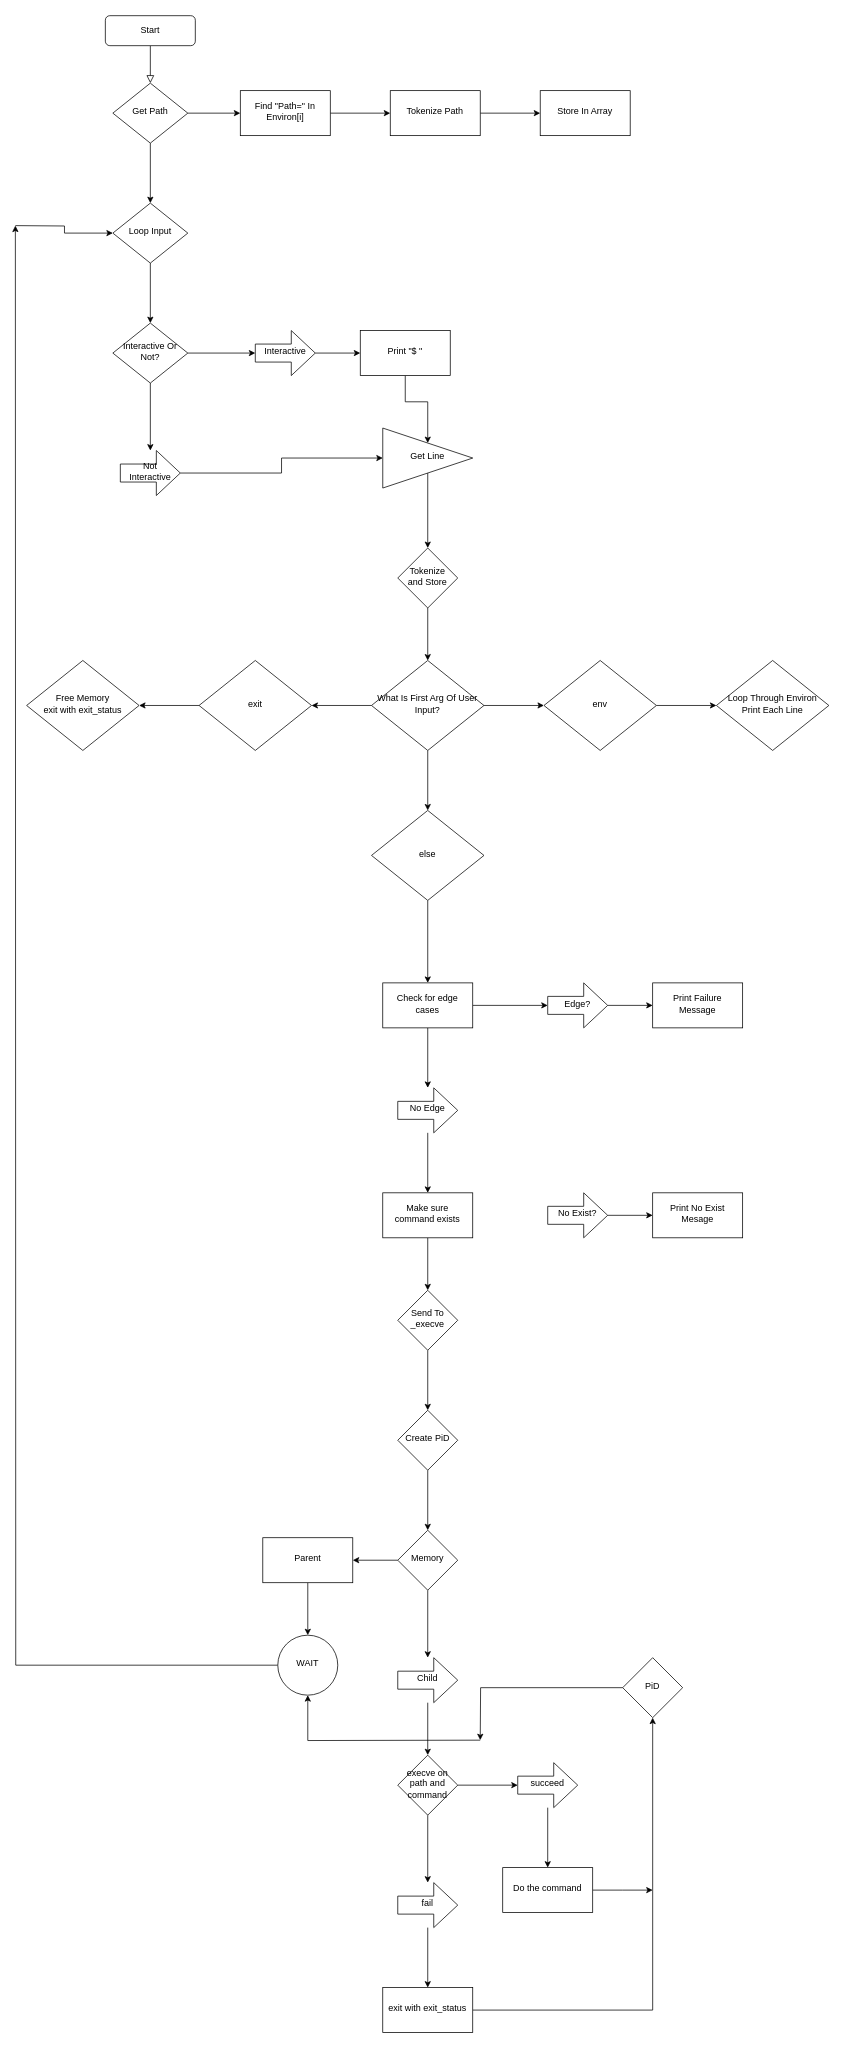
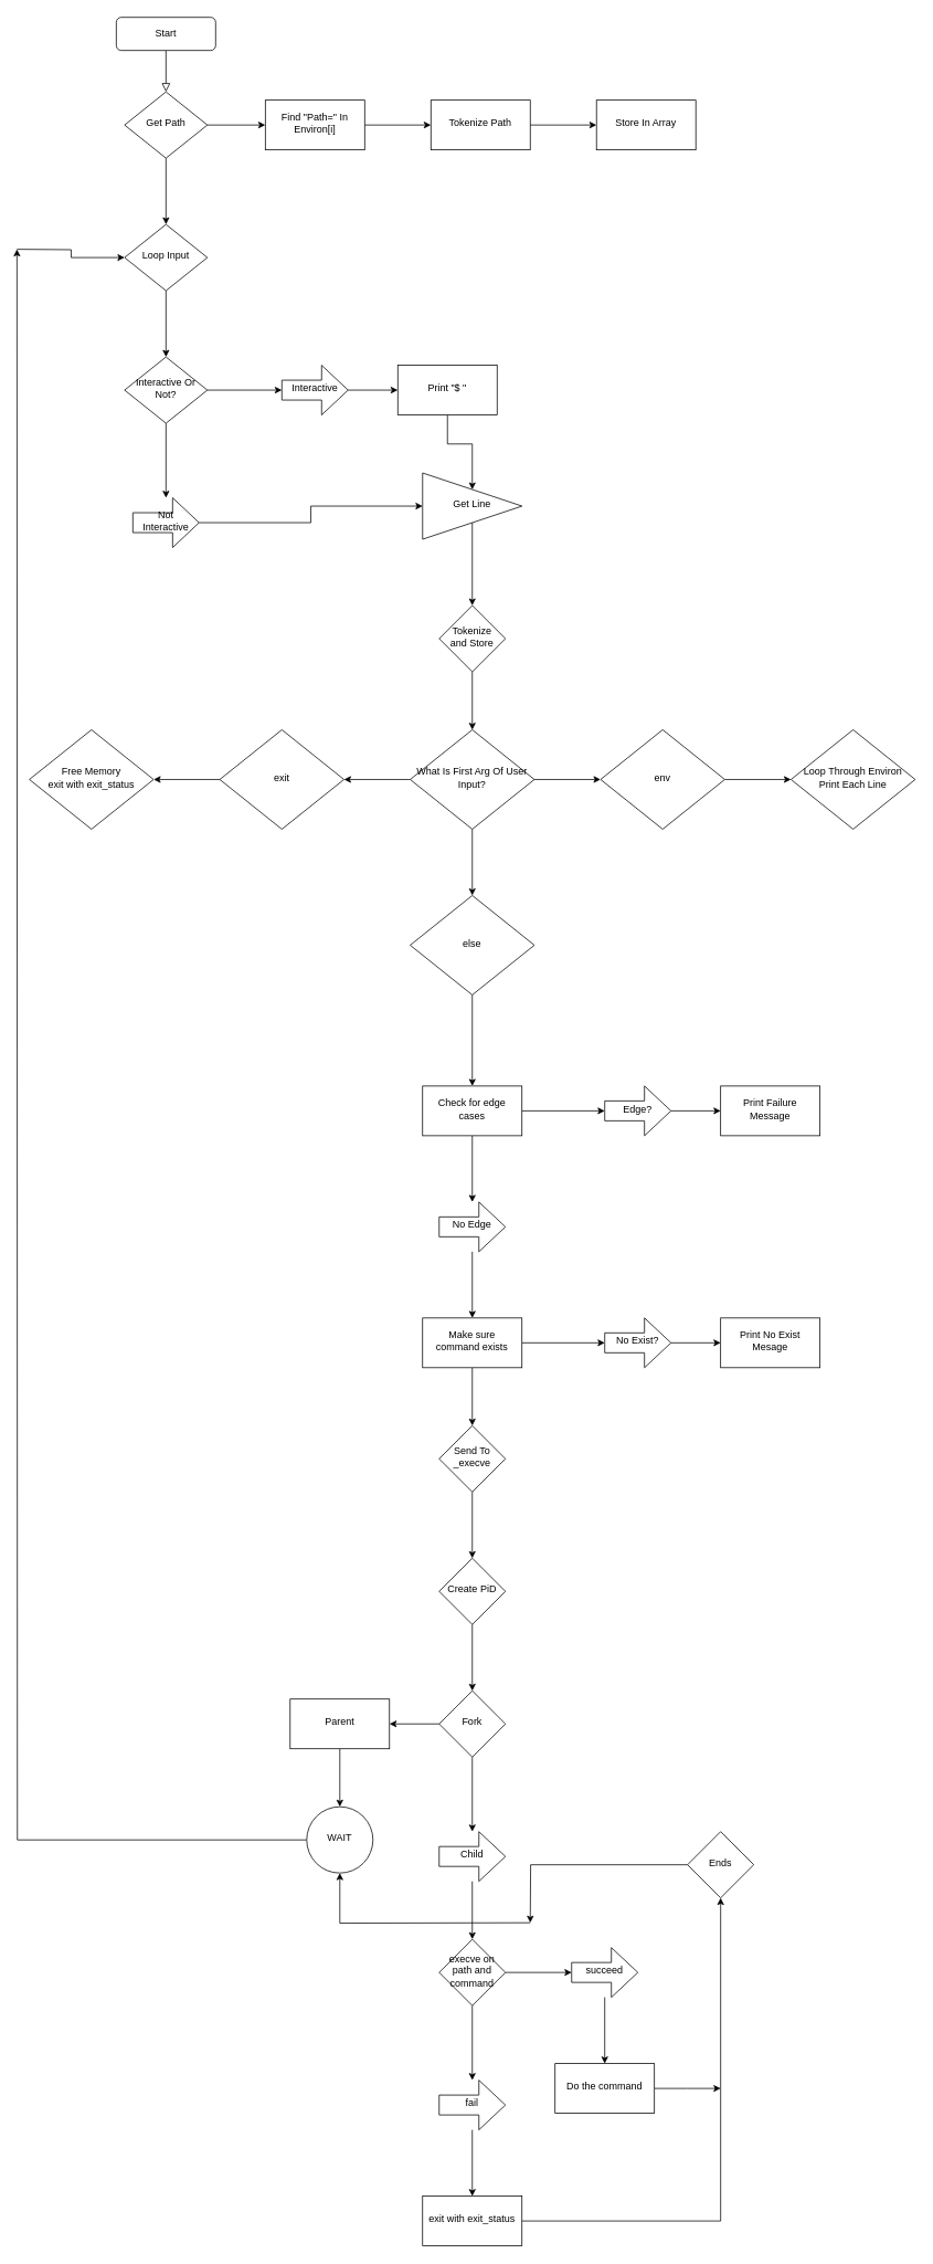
  <mxCell id="0" />
  <mxCell id="1" parent="0" />
  <mxCell id="2" value="" style="rounded=0;html=1;jettySize=auto;orthogonalLoop=1;fontSize=11;endArrow=block;endFill=0;endSize=8;strokeWidth=1;shadow=0;labelBackgroundColor=none;edgeStyle=orthogonalEdgeStyle;" parent="1" source="3" target="6" edge="1"><mxGeometry relative="1" as="geometry" /></mxCell>
  <mxCell id="3" value="Start" style="rounded=1;whiteSpace=wrap;html=1;fontSize=12;glass=0;strokeWidth=1;shadow=0;" parent="1" vertex="1"><mxGeometry x="140" y="20" width="120" height="40" as="geometry" /></mxCell>
  <mxCell id="4" value="" style="edgeStyle=orthogonalEdgeStyle;rounded=0;orthogonalLoop=1;jettySize=auto;html=1;" edge="1" parent="1" source="6" target="8"><mxGeometry relative="1" as="geometry" /></mxCell>
  <mxCell id="5" value="" style="edgeStyle=orthogonalEdgeStyle;rounded=0;orthogonalLoop=1;jettySize=auto;html=1;" edge="1" parent="1" source="6" target="14"><mxGeometry relative="1" as="geometry" /></mxCell>
  <mxCell id="6" value="Get Path" style="rhombus;whiteSpace=wrap;html=1;shadow=0;fontFamily=Helvetica;fontSize=12;align=center;strokeWidth=1;spacing=6;spacingTop=-4;" parent="1" vertex="1"><mxGeometry x="150" y="110" width="100" height="80" as="geometry" /></mxCell>
  <mxCell id="7" value="" style="edgeStyle=orthogonalEdgeStyle;rounded=0;orthogonalLoop=1;jettySize=auto;html=1;" edge="1" parent="1" source="8" target="10"><mxGeometry relative="1" as="geometry" /></mxCell>
  <mxCell id="8" value="Find &quot;Path=&quot; In Environ[i]" style="whiteSpace=wrap;html=1;shadow=0;strokeWidth=1;spacing=6;spacingTop=-4;" vertex="1" parent="1"><mxGeometry x="320" y="120" width="120" height="60" as="geometry" /></mxCell>
  <mxCell id="9" value="" style="edgeStyle=orthogonalEdgeStyle;rounded=0;orthogonalLoop=1;jettySize=auto;html=1;" edge="1" parent="1" source="10" target="11"><mxGeometry relative="1" as="geometry" /></mxCell>
  <mxCell id="10" value="Tokenize Path" style="whiteSpace=wrap;html=1;shadow=0;strokeWidth=1;spacing=6;spacingTop=-4;" vertex="1" parent="1"><mxGeometry x="520" y="120" width="120" height="60" as="geometry" /></mxCell>
  <mxCell id="11" value="Store In Array" style="whiteSpace=wrap;html=1;shadow=0;strokeWidth=1;spacing=6;spacingTop=-4;" vertex="1" parent="1"><mxGeometry x="720" y="120" width="120" height="60" as="geometry" /></mxCell>
  <mxCell id="12" value="" style="edgeStyle=orthogonalEdgeStyle;rounded=0;orthogonalLoop=1;jettySize=auto;html=1;" edge="1" parent="1" source="14" target="17"><mxGeometry relative="1" as="geometry" /></mxCell>
  <mxCell id="13" style="edgeStyle=orthogonalEdgeStyle;rounded=0;orthogonalLoop=1;jettySize=auto;html=1;entryX=0;entryY=0.5;entryDx=0;entryDy=0;" edge="1" parent="1" target="14"><mxGeometry relative="1" as="geometry"><mxPoint x="90" y="310" as="targetPoint" /><mxPoint x="20" y="300" as="sourcePoint" /></mxGeometry></mxCell>
  <mxCell id="14" value="Loop Input" style="rhombus;whiteSpace=wrap;html=1;shadow=0;fontFamily=Helvetica;fontSize=12;align=center;strokeWidth=1;spacing=6;spacingTop=-4;" vertex="1" parent="1"><mxGeometry x="150" y="270" width="100" height="80" as="geometry" /></mxCell>
  <mxCell id="15" value="" style="edgeStyle=orthogonalEdgeStyle;rounded=0;orthogonalLoop=1;jettySize=auto;html=1;" edge="1" parent="1" source="17" target="19"><mxGeometry relative="1" as="geometry" /></mxCell>
  <mxCell id="16" value="" style="edgeStyle=orthogonalEdgeStyle;rounded=0;orthogonalLoop=1;jettySize=auto;html=1;" edge="1" parent="1" source="17" target="21"><mxGeometry relative="1" as="geometry" /></mxCell>
  <mxCell id="17" value="Interactive Or Not?" style="rhombus;whiteSpace=wrap;html=1;shadow=0;fontFamily=Helvetica;fontSize=12;align=center;strokeWidth=1;spacing=6;spacingTop=-4;" vertex="1" parent="1"><mxGeometry x="150" y="430" width="100" height="80" as="geometry" /></mxCell>
  <mxCell id="18" value="" style="edgeStyle=orthogonalEdgeStyle;rounded=0;orthogonalLoop=1;jettySize=auto;html=1;" edge="1" parent="1" source="19" target="23"><mxGeometry relative="1" as="geometry" /></mxCell>
  <mxCell id="19" value="Interactive" style="shape=singleArrow;whiteSpace=wrap;html=1;arrowWidth=0.4;arrowSize=0.4;shadow=0;strokeWidth=1;spacing=6;spacingTop=-4;" vertex="1" parent="1"><mxGeometry x="340" y="440" width="80" height="60" as="geometry" /></mxCell>
  <mxCell id="20" style="edgeStyle=orthogonalEdgeStyle;rounded=0;orthogonalLoop=1;jettySize=auto;html=1;" edge="1" parent="1" source="21" target="25"><mxGeometry relative="1" as="geometry" /></mxCell>
  <mxCell id="21" value="Not Interactive" style="shape=singleArrow;whiteSpace=wrap;html=1;arrowWidth=0.4;arrowSize=0.4;shadow=0;strokeWidth=1;spacing=6;spacingTop=-4;" vertex="1" parent="1"><mxGeometry x="160" y="600" width="80" height="60" as="geometry" /></mxCell>
  <mxCell id="22" value="" style="edgeStyle=orthogonalEdgeStyle;rounded=0;orthogonalLoop=1;jettySize=auto;html=1;" edge="1" parent="1" source="23" target="25"><mxGeometry relative="1" as="geometry" /></mxCell>
  <mxCell id="23" value="Print &quot;$ &quot;" style="whiteSpace=wrap;html=1;shadow=0;strokeWidth=1;spacing=6;spacingTop=-4;" vertex="1" parent="1"><mxGeometry x="480" y="440" width="120" height="60" as="geometry" /></mxCell>
  <mxCell id="24" value="" style="edgeStyle=orthogonalEdgeStyle;rounded=0;orthogonalLoop=1;jettySize=auto;html=1;" edge="1" parent="1" source="25" target="27"><mxGeometry relative="1" as="geometry" /></mxCell>
  <mxCell id="25" value="Get Line" style="triangle;whiteSpace=wrap;html=1;shadow=0;strokeWidth=1;spacing=6;spacingTop=-4;" vertex="1" parent="1"><mxGeometry x="510" y="570" width="120" height="80" as="geometry" /></mxCell>
  <mxCell id="26" value="" style="edgeStyle=orthogonalEdgeStyle;rounded=0;orthogonalLoop=1;jettySize=auto;html=1;" edge="1" parent="1" source="27" target="31"><mxGeometry relative="1" as="geometry" /></mxCell>
  <mxCell id="27" value="Tokenize and Store" style="rhombus;whiteSpace=wrap;html=1;shadow=0;strokeWidth=1;spacing=6;spacingTop=-4;" vertex="1" parent="1"><mxGeometry x="530" y="730" width="80" height="80" as="geometry" /></mxCell>
  <mxCell id="28" value="" style="edgeStyle=orthogonalEdgeStyle;rounded=0;orthogonalLoop=1;jettySize=auto;html=1;" edge="1" parent="1" source="31" target="33"><mxGeometry relative="1" as="geometry" /></mxCell>
  <mxCell id="29" value="" style="edgeStyle=orthogonalEdgeStyle;rounded=0;orthogonalLoop=1;jettySize=auto;html=1;" edge="1" parent="1" source="31" target="35"><mxGeometry relative="1" as="geometry" /></mxCell>
  <mxCell id="30" value="" style="edgeStyle=orthogonalEdgeStyle;rounded=0;orthogonalLoop=1;jettySize=auto;html=1;" edge="1" parent="1" source="31" target="37"><mxGeometry relative="1" as="geometry" /></mxCell>
  <mxCell id="31" value="What Is First Arg Of User Input?" style="rhombus;whiteSpace=wrap;html=1;shadow=0;strokeWidth=1;spacing=6;spacingTop=-4;" vertex="1" parent="1"><mxGeometry x="495" y="880" width="150" height="120" as="geometry" /></mxCell>
  <mxCell id="32" value="" style="edgeStyle=orthogonalEdgeStyle;rounded=0;orthogonalLoop=1;jettySize=auto;html=1;" edge="1" parent="1" source="33" target="38"><mxGeometry relative="1" as="geometry" /></mxCell>
  <mxCell id="33" value="exit" style="rhombus;whiteSpace=wrap;html=1;shadow=0;strokeWidth=1;spacing=6;spacingTop=-4;" vertex="1" parent="1"><mxGeometry x="265" y="880" width="150" height="120" as="geometry" /></mxCell>
  <mxCell id="34" value="" style="edgeStyle=orthogonalEdgeStyle;rounded=0;orthogonalLoop=1;jettySize=auto;html=1;" edge="1" parent="1" source="35" target="39"><mxGeometry relative="1" as="geometry" /></mxCell>
  <mxCell id="35" value="env" style="rhombus;whiteSpace=wrap;html=1;shadow=0;strokeWidth=1;spacing=6;spacingTop=-4;" vertex="1" parent="1"><mxGeometry x="725" y="880" width="150" height="120" as="geometry" /></mxCell>
  <mxCell id="36" value="" style="edgeStyle=orthogonalEdgeStyle;rounded=0;orthogonalLoop=1;jettySize=auto;html=1;" edge="1" parent="1" source="37" target="42"><mxGeometry relative="1" as="geometry" /></mxCell>
  <mxCell id="37" value="else" style="rhombus;whiteSpace=wrap;html=1;shadow=0;strokeWidth=1;spacing=6;spacingTop=-4;" vertex="1" parent="1"><mxGeometry x="495" y="1080" width="150" height="120" as="geometry" /></mxCell>
  <mxCell id="38" value="Free Memory&lt;br&gt;exit with exit_status" style="rhombus;whiteSpace=wrap;html=1;shadow=0;strokeWidth=1;spacing=6;spacingTop=-4;" vertex="1" parent="1"><mxGeometry x="35" y="880" width="150" height="120" as="geometry" /></mxCell>
  <mxCell id="39" value="Loop Through Environ&lt;br&gt;Print Each Line" style="rhombus;whiteSpace=wrap;html=1;shadow=0;strokeWidth=1;spacing=6;spacingTop=-4;" vertex="1" parent="1"><mxGeometry x="955" y="880" width="150" height="120" as="geometry" /></mxCell>
  <mxCell id="40" value="" style="edgeStyle=orthogonalEdgeStyle;rounded=0;orthogonalLoop=1;jettySize=auto;html=1;" edge="1" parent="1" source="42" target="44"><mxGeometry relative="1" as="geometry" /></mxCell>
  <mxCell id="41" value="" style="edgeStyle=orthogonalEdgeStyle;rounded=0;orthogonalLoop=1;jettySize=auto;html=1;" edge="1" parent="1" source="42" target="47"><mxGeometry relative="1" as="geometry" /></mxCell>
  <mxCell id="42" value="Check for edge cases" style="whiteSpace=wrap;html=1;shadow=0;strokeWidth=1;spacing=6;spacingTop=-4;" vertex="1" parent="1"><mxGeometry x="510" y="1310" width="120" height="60" as="geometry" /></mxCell>
  <mxCell id="43" value="" style="edgeStyle=orthogonalEdgeStyle;rounded=0;orthogonalLoop=1;jettySize=auto;html=1;" edge="1" parent="1" source="44" target="45"><mxGeometry relative="1" as="geometry" /></mxCell>
  <mxCell id="44" value="Edge?" style="shape=singleArrow;whiteSpace=wrap;html=1;arrowWidth=0.4;arrowSize=0.4;shadow=0;strokeWidth=1;spacing=6;spacingTop=-4;" vertex="1" parent="1"><mxGeometry x="730" y="1310" width="80" height="60" as="geometry" /></mxCell>
  <mxCell id="45" value="Print Failure Message" style="whiteSpace=wrap;html=1;shadow=0;strokeWidth=1;spacing=6;spacingTop=-4;" vertex="1" parent="1"><mxGeometry x="870" y="1310" width="120" height="60" as="geometry" /></mxCell>
  <mxCell id="46" value="" style="edgeStyle=orthogonalEdgeStyle;rounded=0;orthogonalLoop=1;jettySize=auto;html=1;" edge="1" parent="1" source="47" target="50"><mxGeometry relative="1" as="geometry" /></mxCell>
  <mxCell id="47" value="No Edge" style="shape=singleArrow;whiteSpace=wrap;html=1;arrowWidth=0.4;arrowSize=0.4;shadow=0;strokeWidth=1;spacing=6;spacingTop=-4;" vertex="1" parent="1"><mxGeometry x="530" y="1450" width="80" height="60" as="geometry" /></mxCell>
+ <mxCell id="48" value="" style="edgeStyle=orthogonalEdgeStyle;rounded=0;orthogonalLoop=1;jettySize=auto;html=1;" edge="1" parent="1" source="50" target="52"><mxGeometry relative="1" as="geometry" /></mxCell>
  <mxCell id="49" value="" style="edgeStyle=orthogonalEdgeStyle;rounded=0;orthogonalLoop=1;jettySize=auto;html=1;" edge="1" parent="1" source="50" target="55"><mxGeometry relative="1" as="geometry" /></mxCell>
  <mxCell id="50" value="Make sure command exists" style="whiteSpace=wrap;html=1;shadow=0;strokeWidth=1;spacing=6;spacingTop=-4;" vertex="1" parent="1"><mxGeometry x="510" y="1590" width="120" height="60" as="geometry" /></mxCell>
  <mxCell id="51" value="" style="edgeStyle=orthogonalEdgeStyle;rounded=0;orthogonalLoop=1;jettySize=auto;html=1;" edge="1" parent="1" source="52" target="53"><mxGeometry relative="1" as="geometry" /></mxCell>
  <mxCell id="52" value="No Exist?" style="shape=singleArrow;whiteSpace=wrap;html=1;arrowWidth=0.4;arrowSize=0.4;shadow=0;strokeWidth=1;spacing=6;spacingTop=-4;" vertex="1" parent="1"><mxGeometry x="730" y="1590" width="80" height="60" as="geometry" /></mxCell>
  <mxCell id="53" value="Print No Exist&lt;br&gt;Mesage" style="whiteSpace=wrap;html=1;shadow=0;strokeWidth=1;spacing=6;spacingTop=-4;" vertex="1" parent="1"><mxGeometry x="870" y="1590" width="120" height="60" as="geometry" /></mxCell>
  <mxCell id="54" value="" style="edgeStyle=orthogonalEdgeStyle;rounded=0;orthogonalLoop=1;jettySize=auto;html=1;" edge="1" parent="1" source="55" target="57"><mxGeometry relative="1" as="geometry" /></mxCell>
  <mxCell id="55" value="Send To&lt;br&gt;_execve" style="rhombus;whiteSpace=wrap;html=1;shadow=0;strokeWidth=1;spacing=6;spacingTop=-4;" vertex="1" parent="1"><mxGeometry x="530" y="1720" width="80" height="80" as="geometry" /></mxCell>
  <mxCell id="56" value="" style="edgeStyle=orthogonalEdgeStyle;rounded=0;orthogonalLoop=1;jettySize=auto;html=1;" edge="1" parent="1" source="57" target="60"><mxGeometry relative="1" as="geometry" /></mxCell>
  <mxCell id="57" value="Create PiD" style="rhombus;whiteSpace=wrap;html=1;shadow=0;strokeWidth=1;spacing=6;spacingTop=-4;" vertex="1" parent="1"><mxGeometry x="530" y="1880" width="80" height="80" as="geometry" /></mxCell>
  <mxCell id="58" value="" style="edgeStyle=orthogonalEdgeStyle;rounded=0;orthogonalLoop=1;jettySize=auto;html=1;" edge="1" parent="1" source="60" target="62"><mxGeometry relative="1" as="geometry" /></mxCell>
  <mxCell id="59" value="" style="edgeStyle=orthogonalEdgeStyle;rounded=0;orthogonalLoop=1;jettySize=auto;html=1;" edge="1" parent="1" source="60" target="78"><mxGeometry relative="1" as="geometry" /></mxCell>
- <mxCell id="60" value="Memory" style="rhombus;whiteSpace=wrap;html=1;shadow=0;strokeWidth=1;spacing=6;spacingTop=-4;" vertex="1" parent="1"><mxGeometry x="530" y="2040" width="80" height="80" as="geometry" /></mxCell>
+ <mxCell id="60" value="Fork" style="rhombus;whiteSpace=wrap;html=1;shadow=0;strokeWidth=1;spacing=6;spacingTop=-4;" vertex="1" parent="1"><mxGeometry x="530" y="2040" width="80" height="80" as="geometry" /></mxCell>
  <mxCell id="61" value="" style="edgeStyle=orthogonalEdgeStyle;rounded=0;orthogonalLoop=1;jettySize=auto;html=1;" edge="1" parent="1" source="62" target="68"><mxGeometry relative="1" as="geometry" /></mxCell>
  <mxCell id="62" value="Child" style="shape=singleArrow;whiteSpace=wrap;html=1;arrowWidth=0.4;arrowSize=0.4;shadow=0;strokeWidth=1;spacing=6;spacingTop=-4;" vertex="1" parent="1"><mxGeometry x="530" y="2210" width="80" height="60" as="geometry" /></mxCell>
  <mxCell id="63" style="edgeStyle=orthogonalEdgeStyle;rounded=0;orthogonalLoop=1;jettySize=auto;html=1;" edge="1" parent="1" source="65"><mxGeometry relative="1" as="geometry"><mxPoint x="640" y="2320" as="targetPoint" /></mxGeometry></mxCell>
  <mxCell id="64" style="edgeStyle=orthogonalEdgeStyle;rounded=0;orthogonalLoop=1;jettySize=auto;html=1;entryX=0.5;entryY=1;entryDx=0;entryDy=0;" edge="1" parent="1" target="80"><mxGeometry relative="1" as="geometry"><mxPoint x="880" y="2130" as="targetPoint" /><mxPoint x="640" y="2320" as="sourcePoint" /></mxGeometry></mxCell>
- <mxCell id="65" value="PiD" style="rhombus;whiteSpace=wrap;html=1;shadow=0;strokeWidth=1;spacing=6;spacingTop=-4;" vertex="1" parent="1"><mxGeometry x="830" y="2210" width="80" height="80" as="geometry" /></mxCell>
+ <mxCell id="65" value="Ends" style="rhombus;whiteSpace=wrap;html=1;shadow=0;strokeWidth=1;spacing=6;spacingTop=-4;" vertex="1" parent="1"><mxGeometry x="830" y="2210" width="80" height="80" as="geometry" /></mxCell>
  <mxCell id="66" value="" style="edgeStyle=orthogonalEdgeStyle;rounded=0;orthogonalLoop=1;jettySize=auto;html=1;" edge="1" parent="1" source="68" target="70"><mxGeometry relative="1" as="geometry" /></mxCell>
  <mxCell id="67" value="" style="edgeStyle=orthogonalEdgeStyle;rounded=0;orthogonalLoop=1;jettySize=auto;html=1;" edge="1" parent="1" source="68" target="72"><mxGeometry relative="1" as="geometry" /></mxCell>
  <mxCell id="68" value="execve on path and command" style="rhombus;whiteSpace=wrap;html=1;shadow=0;strokeWidth=1;spacing=6;spacingTop=-4;" vertex="1" parent="1"><mxGeometry x="530" y="2340" width="80" height="80" as="geometry" /></mxCell>
  <mxCell id="69" value="" style="edgeStyle=orthogonalEdgeStyle;rounded=0;orthogonalLoop=1;jettySize=auto;html=1;" edge="1" parent="1" source="70" target="76"><mxGeometry relative="1" as="geometry" /></mxCell>
  <mxCell id="70" value="succeed" style="shape=singleArrow;whiteSpace=wrap;html=1;arrowWidth=0.4;arrowSize=0.4;shadow=0;strokeWidth=1;spacing=6;spacingTop=-4;" vertex="1" parent="1"><mxGeometry x="690" y="2350" width="80" height="60" as="geometry" /></mxCell>
  <mxCell id="71" value="" style="edgeStyle=orthogonalEdgeStyle;rounded=0;orthogonalLoop=1;jettySize=auto;html=1;" edge="1" parent="1" source="72" target="74"><mxGeometry relative="1" as="geometry" /></mxCell>
  <mxCell id="72" value="fail" style="shape=singleArrow;whiteSpace=wrap;html=1;arrowWidth=0.4;arrowSize=0.4;shadow=0;strokeWidth=1;spacing=6;spacingTop=-4;" vertex="1" parent="1"><mxGeometry x="530" y="2510" width="80" height="60" as="geometry" /></mxCell>
  <mxCell id="73" value="" style="edgeStyle=orthogonalEdgeStyle;rounded=0;orthogonalLoop=1;jettySize=auto;html=1;entryX=0.5;entryY=1;entryDx=0;entryDy=0;" edge="1" parent="1" source="74" target="65"><mxGeometry relative="1" as="geometry"><mxPoint x="910" y="2680" as="targetPoint" /></mxGeometry></mxCell>
  <mxCell id="74" value="exit with exit_status" style="whiteSpace=wrap;html=1;shadow=0;strokeWidth=1;spacing=6;spacingTop=-4;" vertex="1" parent="1"><mxGeometry x="510" y="2650" width="120" height="60" as="geometry" /></mxCell>
  <mxCell id="75" style="edgeStyle=orthogonalEdgeStyle;rounded=0;orthogonalLoop=1;jettySize=auto;html=1;" edge="1" parent="1" source="76"><mxGeometry relative="1" as="geometry"><mxPoint x="870" y="2520" as="targetPoint" /></mxGeometry></mxCell>
  <mxCell id="76" value="Do the command" style="whiteSpace=wrap;html=1;shadow=0;strokeWidth=1;spacing=6;spacingTop=-4;" vertex="1" parent="1"><mxGeometry x="670" y="2490" width="120" height="60" as="geometry" /></mxCell>
  <mxCell id="77" value="" style="edgeStyle=orthogonalEdgeStyle;rounded=0;orthogonalLoop=1;jettySize=auto;html=1;" edge="1" parent="1" source="78" target="80"><mxGeometry relative="1" as="geometry" /></mxCell>
  <mxCell id="78" value="Parent" style="whiteSpace=wrap;html=1;shadow=0;strokeWidth=1;spacing=6;spacingTop=-4;" vertex="1" parent="1"><mxGeometry x="350" y="2050" width="120" height="60" as="geometry" /></mxCell>
  <mxCell id="79" style="edgeStyle=orthogonalEdgeStyle;rounded=0;orthogonalLoop=1;jettySize=auto;html=1;" edge="1" parent="1" source="80"><mxGeometry relative="1" as="geometry"><mxPoint x="20" y="300" as="targetPoint" /></mxGeometry></mxCell>
  <mxCell id="80" value="WAIT" style="ellipse;whiteSpace=wrap;html=1;shadow=0;strokeWidth=1;spacing=6;spacingTop=-4;" vertex="1" parent="1"><mxGeometry x="370" y="2180" width="80" height="80" as="geometry" /></mxCell>
